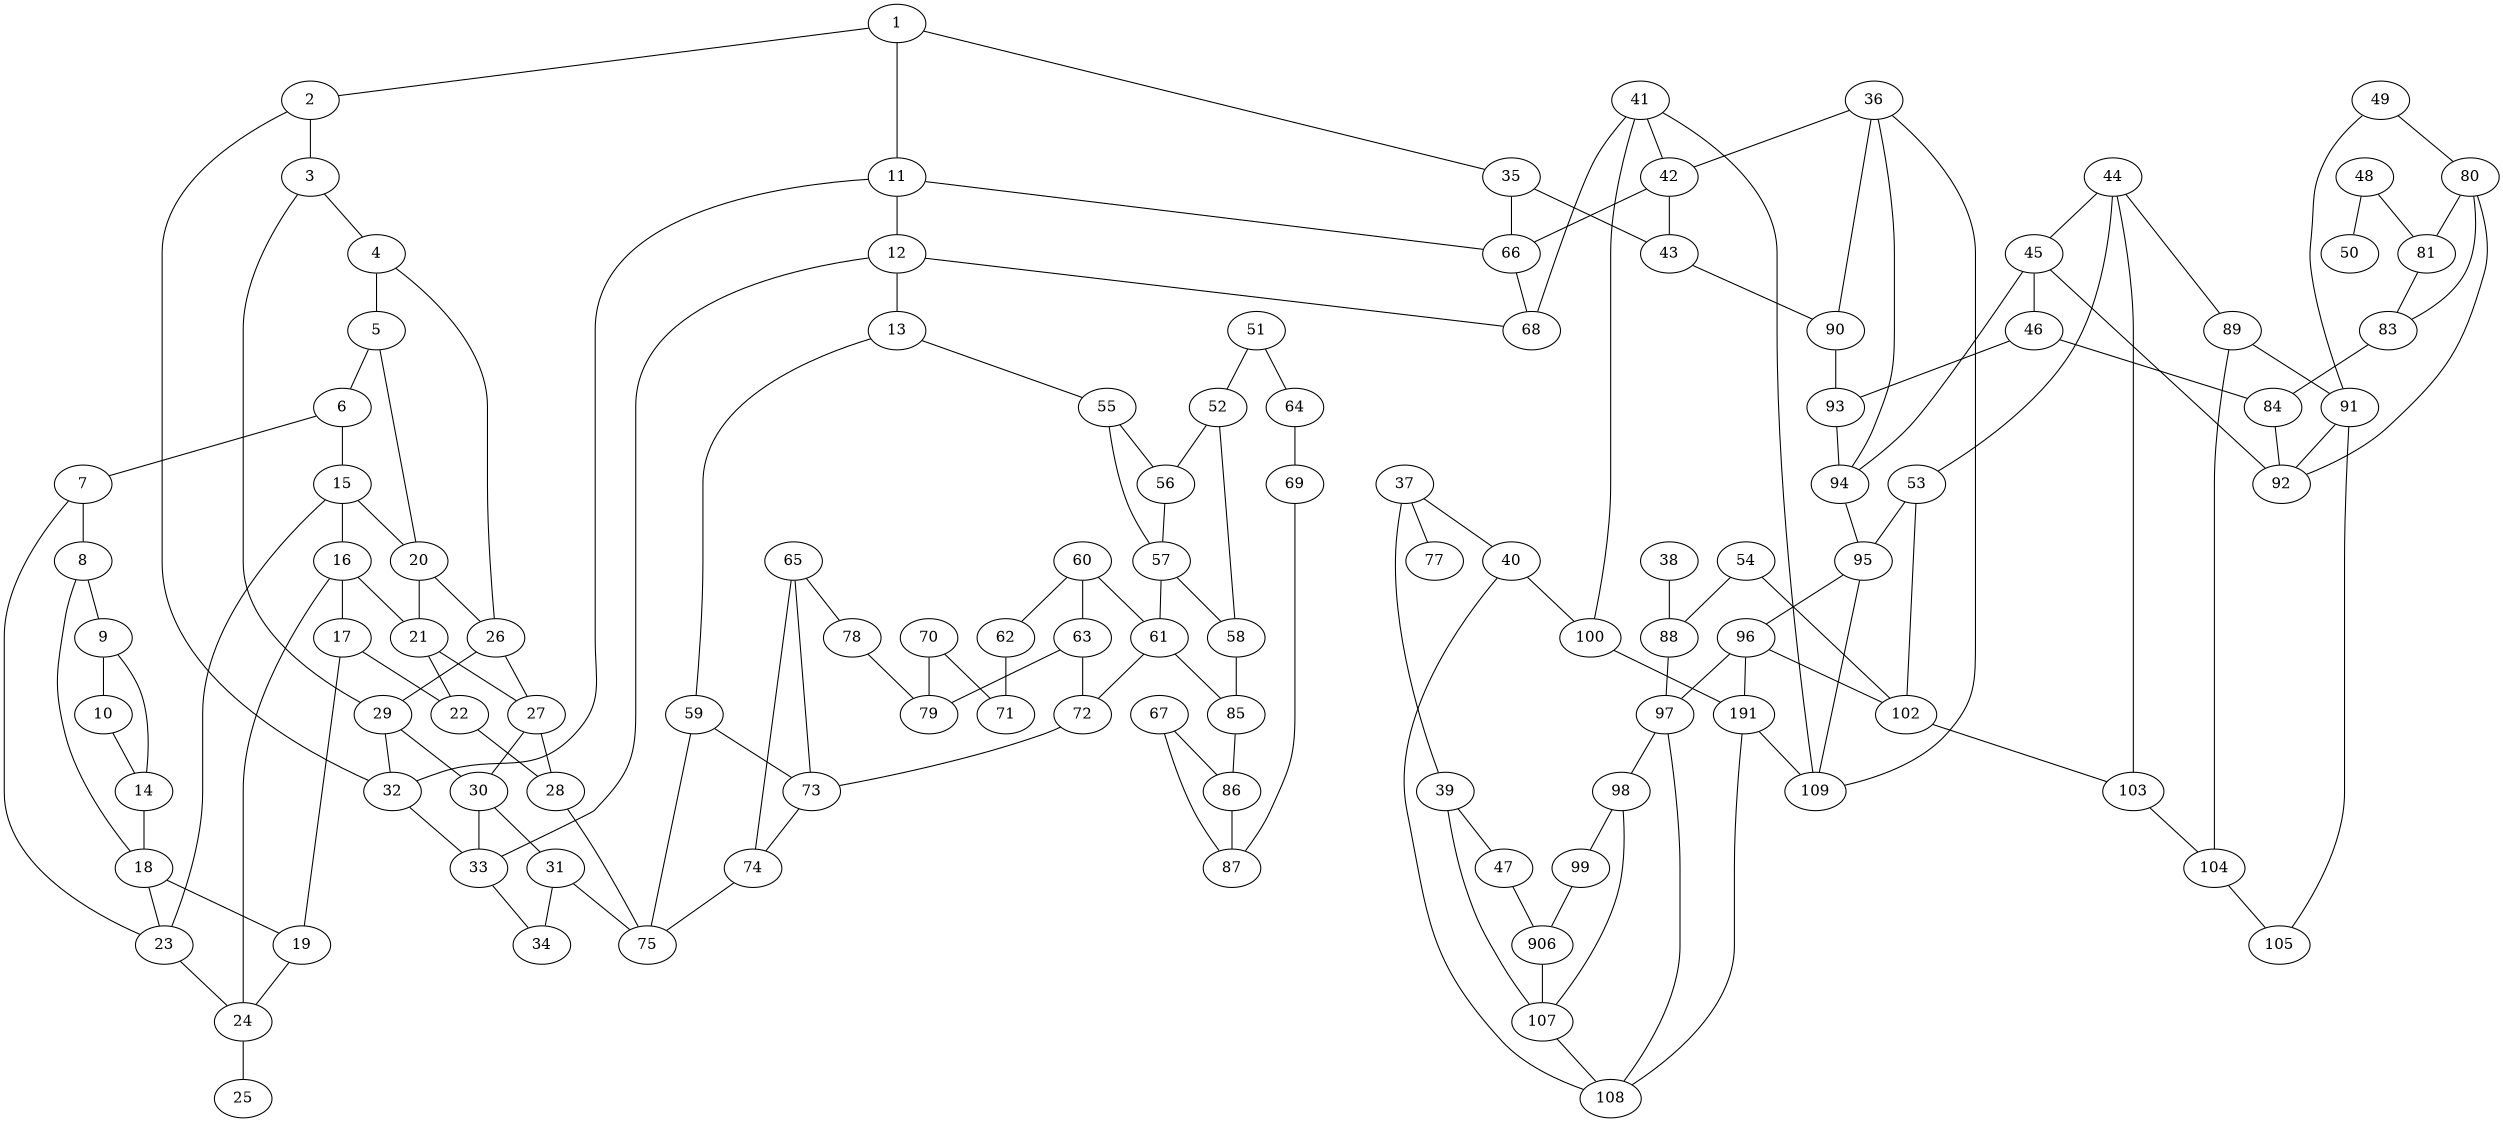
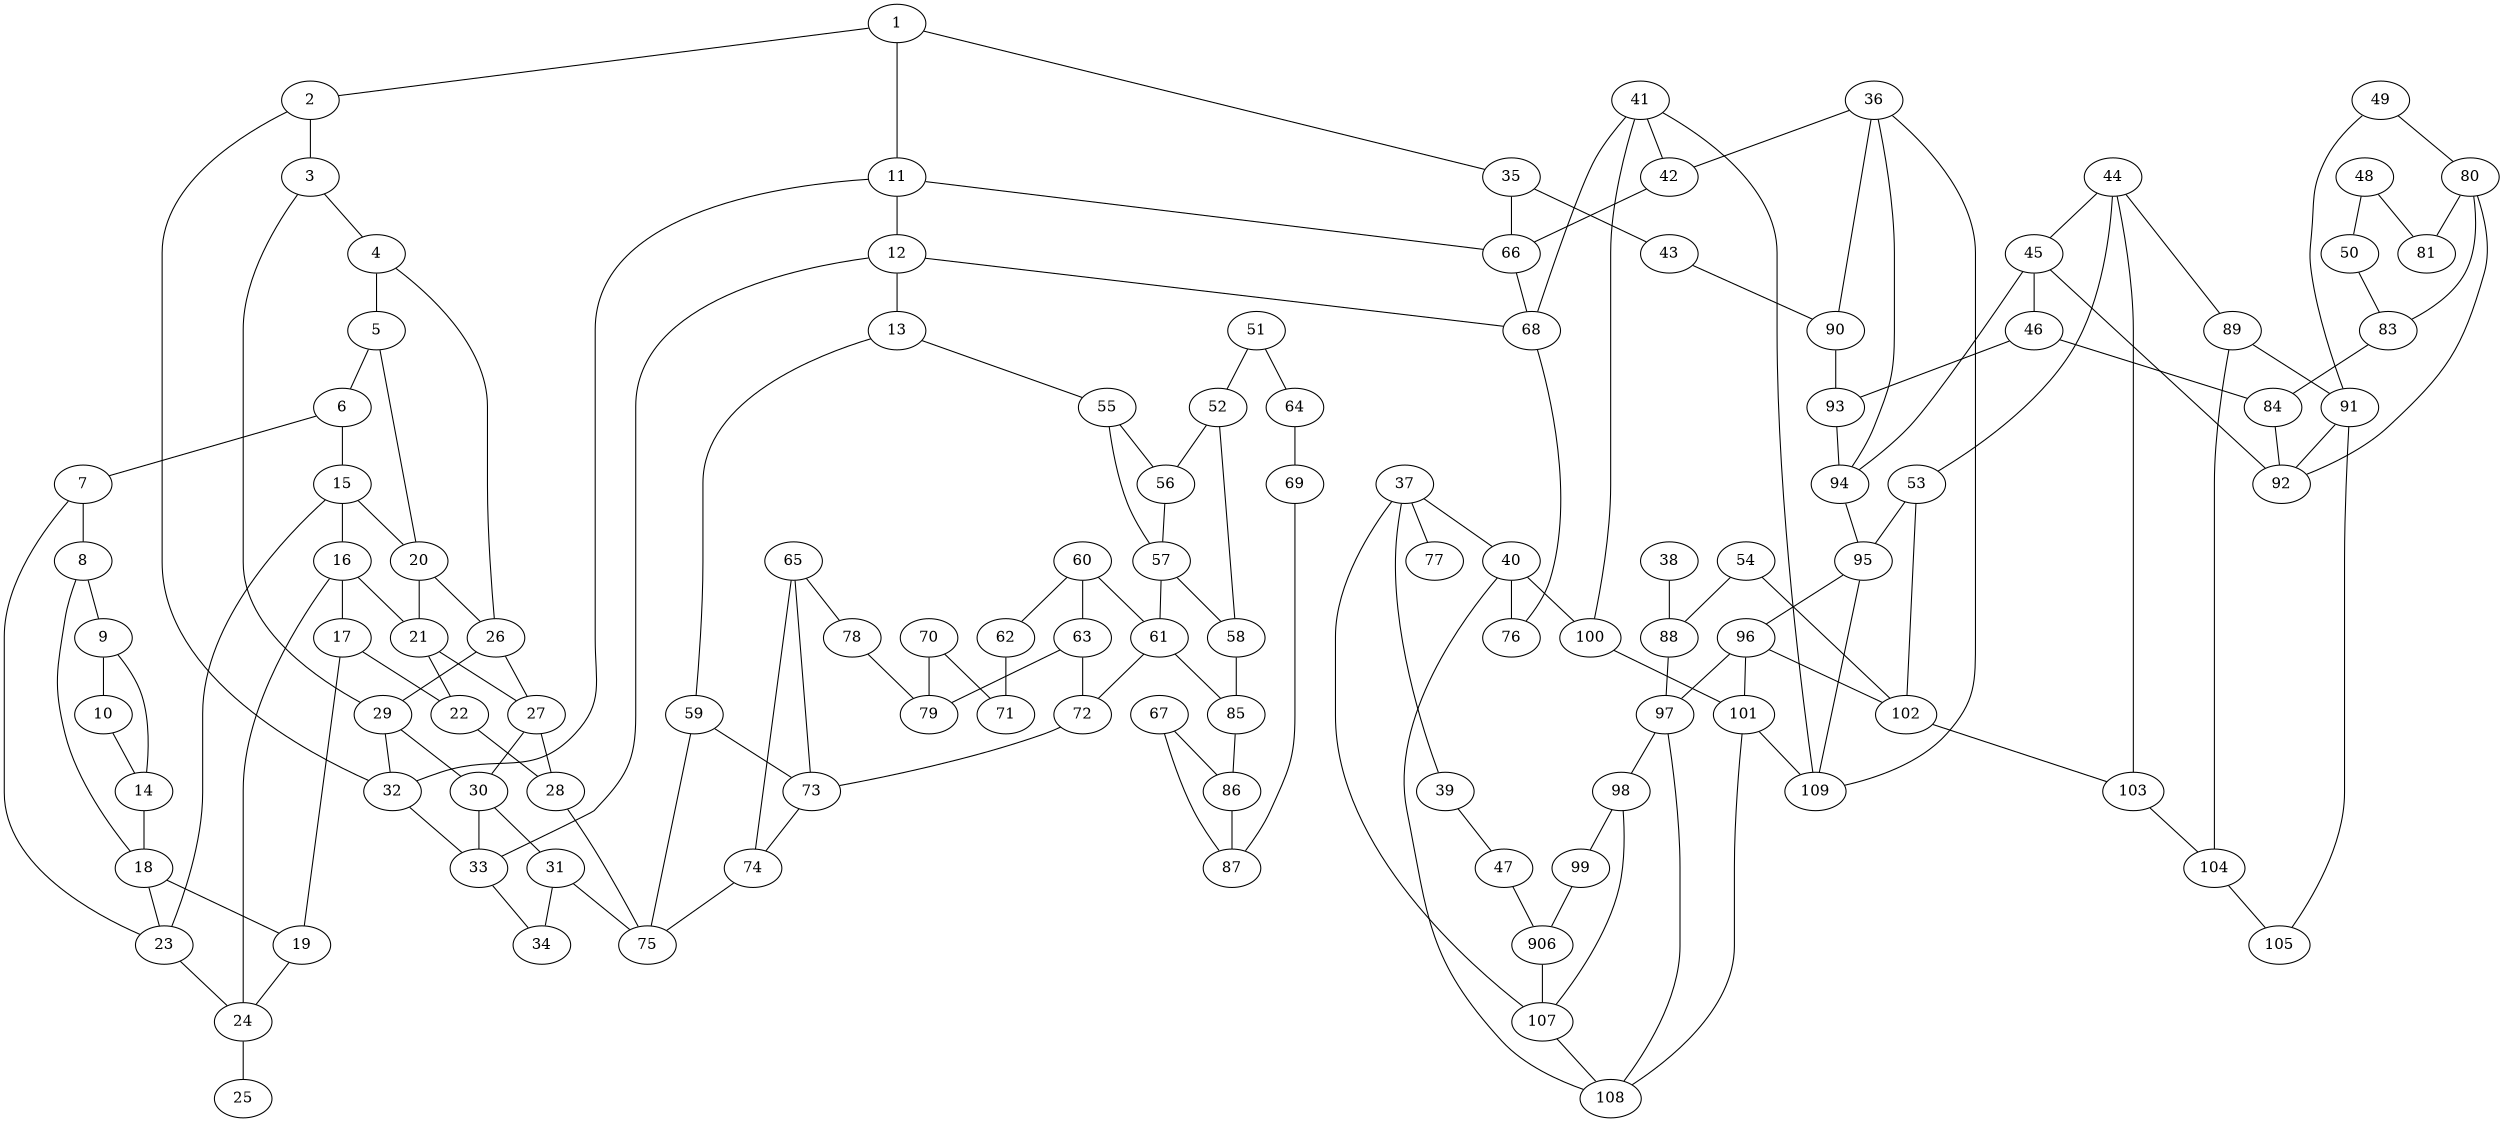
  graph {
    1
    2
    11
    35
    3
    32
    12
    66
    43
    4
    29
    33
    13
    68
    90
    5
    26
    30
    34
    6
    20
    27
    31
    7
    15
    21
    28
    8
    23
    16
    22
    9
    18
    24
    17
    10
    14
    19
    25
    55
    59
+   76
    56
    57
    75
    73
    58
    61
    74
    93
    36
    42
    94
    109
    95
    96
    37
    39
    40
    77
    107
    47
    100
    108
    n65 [label=906]
-   101 [label=191]
+   101
    38
    88
    97
    98
    99
    41
    44
    45
    53
    89
    103
    46
    92
    102
    91
    104
    84
    105
    48
    50
    81
    83
    49
    80
    51
    52
    64
    69
    85
    87
    86
    54
    72
    60
    62
    63
    71
    79
    65
    78
    67
    70
    1 -- 2
    1 -- 11
    1 -- 35
    2 -- 3
    2 -- 32
    11 -- 32
    11 -- 12
    11 -- 66
    35 -- 66
    35 -- 43
    3 -- 4
    3 -- 29
    32 -- 33
    12 -- 33
    12 -- 13
    12 -- 68
    66 -- 68
    43 -- 90
    4 -- 5
    4 -- 26
    29 -- 32
    29 -- 30
    33 -- 34
    13 -- 55
    13 -- 59
+   68 -- 76
    90 -- 93
    5 -- 6
    5 -- 20
    26 -- 29
    26 -- 27
    30 -- 33
    30 -- 31
    6 -- 7
    6 -- 15
    20 -- 26
    20 -- 21
    27 -- 30
    27 -- 28
    31 -- 34
    31 -- 75
    7 -- 8
    7 -- 23
    15 -- 20
    15 -- 23
    15 -- 16
    21 -- 27
    21 -- 22
    28 -- 75
    8 -- 9
    8 -- 18
    23 -- 24
    16 -- 21
    16 -- 24
    16 -- 17
    22 -- 28
    9 -- 10
    9 -- 14
    18 -- 23
    18 -- 19
    24 -- 25
    17 -- 22
    17 -- 19
    10 -- 14
    14 -- 18
    19 -- 24
    55 -- 56
    55 -- 57
    59 -- 75
    59 -- 73
    56 -- 57
    57 -- 58
    57 -- 61
    73 -- 74
    58 -- 85
    61 -- 85
    61 -- 72
    74 -- 75
    93 -- 94
    36 -- 90
    36 -- 42
    36 -- 94
    36 -- 109
    42 -- 66
-   42 -- 43
    94 -- 95
    95 -- 109
    95 -- 96
    96 -- 101
    96 -- 97
    96 -- 102
    37 -- 39
    37 -- 40
    37 -- 77
-   39 -- 107
+   37 -- 107
    39 -- 47
+   40 -- 76
    40 -- 100
    40 -- 108
    107 -- 108
    47 -- n65
    100 -- 101
    n65 -- 107
    101 -- 109
    101 -- 108
    38 -- 88
    88 -- 97
    97 -- 108
    97 -- 98
    98 -- 107
    98 -- 99
    99 -- n65
    41 -- 68
    41 -- 42
    41 -- 109
    41 -- 100
    44 -- 45
    44 -- 53
    44 -- 89
    44 -- 103
    45 -- 94
    45 -- 46
    45 -- 92
    53 -- 95
    53 -- 102
    89 -- 91
    89 -- 104
    103 -- 104
    46 -- 93
    46 -- 84
    102 -- 103
    91 -- 92
    91 -- 105
    104 -- 105
    84 -- 92
    48 -- 50
    48 -- 81
-   81 -- 83
+   50 -- 83
    83 -- 84
    49 -- 91
    49 -- 80
    80 -- 92
    80 -- 81
    80 -- 83
    51 -- 52
    51 -- 64
    52 -- 56
    52 -- 58
    64 -- 69
    69 -- 87
    85 -- 86
    86 -- 87
    54 -- 88
    54 -- 102
    72 -- 73
    60 -- 61
    60 -- 62
    60 -- 63
    62 -- 71
    63 -- 72
    63 -- 79
    65 -- 73
    65 -- 74
    65 -- 78
    78 -- 79
    67 -- 87
    67 -- 86
    70 -- 71
    70 -- 79
  }
